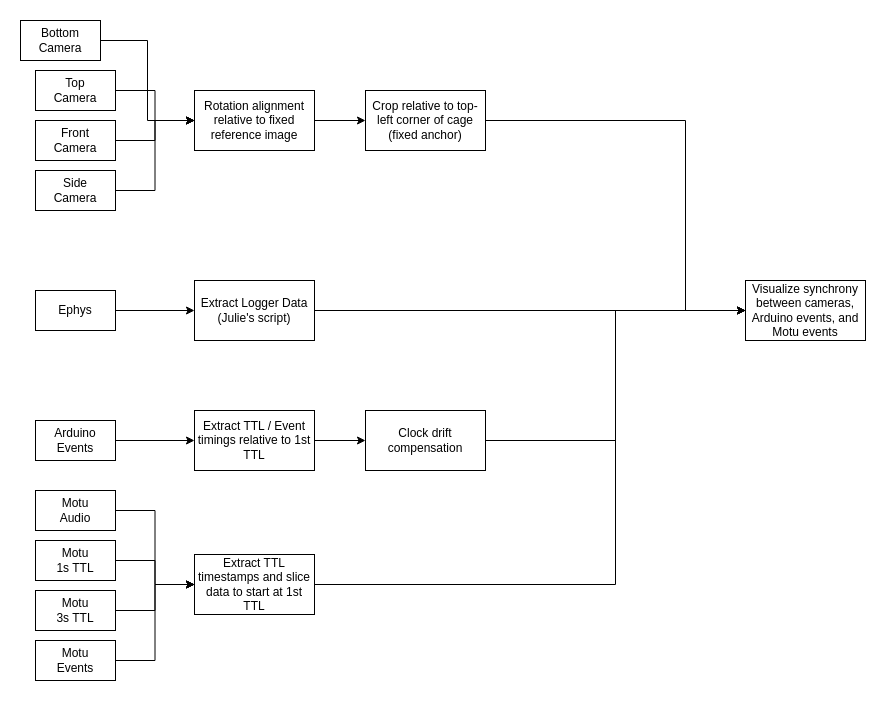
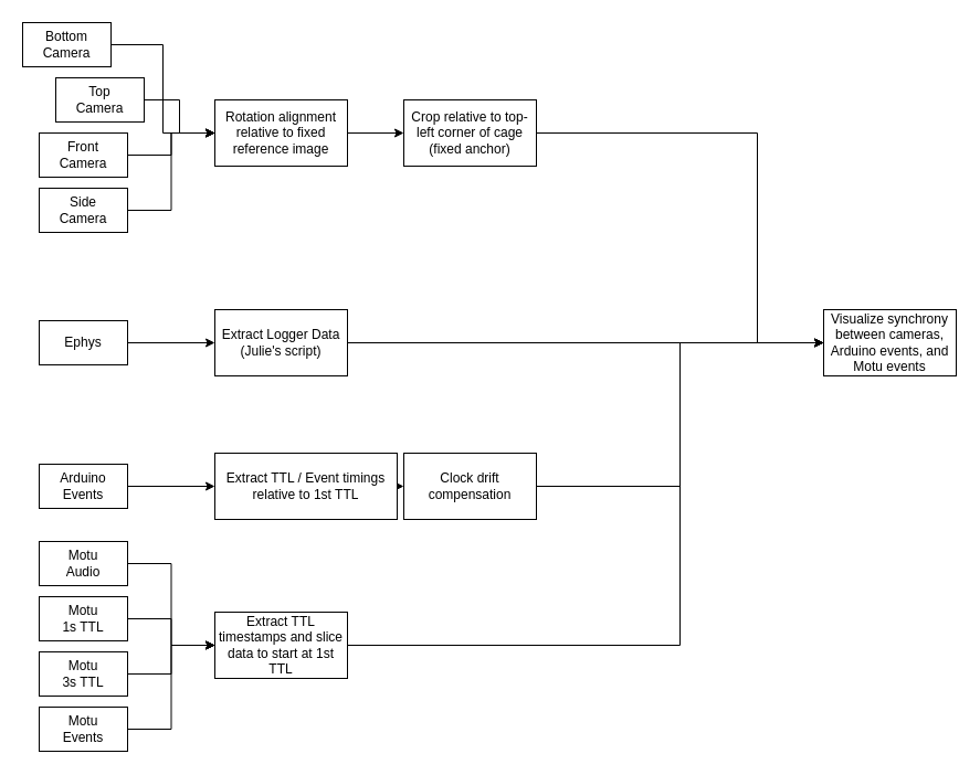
  <mxCell id="0" />
  <mxCell id="1" parent="0" />
  <mxCell id="2" style="edgeStyle=orthogonalEdgeStyle;rounded=0;orthogonalLoop=1;jettySize=auto;html=1;exitX=1;exitY=0.5;exitDx=0;exitDy=0;entryX=0;entryY=0.5;entryDx=0;entryDy=0;" edge="1" parent="1" source="3" target="23"><mxGeometry relative="1" as="geometry" /></mxCell>
  <mxCell id="3" value="Bottom Camera" style="rounded=0;whiteSpace=wrap;html=1;" vertex="1" parent="1"><mxGeometry x="20" y="20" width="80" height="40" as="geometry" /></mxCell>
  <mxCell id="4" style="edgeStyle=orthogonalEdgeStyle;rounded=0;orthogonalLoop=1;jettySize=auto;html=1;exitX=1;exitY=0.5;exitDx=0;exitDy=0;entryX=0;entryY=0.5;entryDx=0;entryDy=0;" edge="1" parent="1" source="5" target="23"><mxGeometry relative="1" as="geometry" /></mxCell>
- <mxCell id="5" value="Top&lt;br&gt;Camera" style="rounded=0;whiteSpace=wrap;html=1;" vertex="1" parent="1"><mxGeometry x="35" y="70" width="80" height="40" as="geometry" /></mxCell>
+ <mxCell id="5" value="Top&lt;br&gt;Camera" style="rounded=0;whiteSpace=wrap;html=1;" vertex="1" parent="1"><mxGeometry x="50" y="70" width="80" height="40" as="geometry" /></mxCell>
  <mxCell id="6" style="edgeStyle=orthogonalEdgeStyle;rounded=0;orthogonalLoop=1;jettySize=auto;html=1;exitX=1;exitY=0.5;exitDx=0;exitDy=0;entryX=0;entryY=0.5;entryDx=0;entryDy=0;" edge="1" parent="1" source="7" target="23"><mxGeometry relative="1" as="geometry" /></mxCell>
  <mxCell id="7" value="Front&lt;br&gt;Camera" style="rounded=0;whiteSpace=wrap;html=1;" vertex="1" parent="1"><mxGeometry x="35" y="120" width="80" height="40" as="geometry" /></mxCell>
  <mxCell id="8" style="edgeStyle=orthogonalEdgeStyle;rounded=0;orthogonalLoop=1;jettySize=auto;html=1;exitX=1;exitY=0.5;exitDx=0;exitDy=0;entryX=0;entryY=0.5;entryDx=0;entryDy=0;" edge="1" parent="1" source="9" target="23"><mxGeometry relative="1" as="geometry" /></mxCell>
  <mxCell id="9" value="Side&lt;br&gt;Camera" style="rounded=0;whiteSpace=wrap;html=1;" vertex="1" parent="1"><mxGeometry x="35" y="170" width="80" height="40" as="geometry" /></mxCell>
  <mxCell id="10" style="edgeStyle=orthogonalEdgeStyle;rounded=0;orthogonalLoop=1;jettySize=auto;html=1;exitX=1;exitY=0.5;exitDx=0;exitDy=0;entryX=0;entryY=0.5;entryDx=0;entryDy=0;" edge="1" parent="1" source="11" target="25"><mxGeometry relative="1" as="geometry" /></mxCell>
  <mxCell id="11" value="Ephys" style="rounded=0;whiteSpace=wrap;html=1;" vertex="1" parent="1"><mxGeometry x="35" y="290" width="80" height="40" as="geometry" /></mxCell>
  <mxCell id="12" style="edgeStyle=orthogonalEdgeStyle;rounded=0;orthogonalLoop=1;jettySize=auto;html=1;exitX=1;exitY=0.5;exitDx=0;exitDy=0;entryX=0;entryY=0.5;entryDx=0;entryDy=0;" edge="1" parent="1" source="13" target="27"><mxGeometry relative="1" as="geometry" /></mxCell>
  <mxCell id="13" value="Arduino&lt;br&gt;Events" style="rounded=0;whiteSpace=wrap;html=1;" vertex="1" parent="1"><mxGeometry x="35" y="420" width="80" height="40" as="geometry" /></mxCell>
  <mxCell id="14" style="edgeStyle=orthogonalEdgeStyle;rounded=0;orthogonalLoop=1;jettySize=auto;html=1;exitX=1;exitY=0.5;exitDx=0;exitDy=0;entryX=0;entryY=0.5;entryDx=0;entryDy=0;" edge="1" parent="1" source="15" target="33"><mxGeometry relative="1" as="geometry" /></mxCell>
  <mxCell id="15" value="Motu&lt;br&gt;Audio" style="rounded=0;whiteSpace=wrap;html=1;" vertex="1" parent="1"><mxGeometry x="35" y="490" width="80" height="40" as="geometry" /></mxCell>
  <mxCell id="16" style="edgeStyle=orthogonalEdgeStyle;rounded=0;orthogonalLoop=1;jettySize=auto;html=1;exitX=1;exitY=0.5;exitDx=0;exitDy=0;entryX=0;entryY=0.5;entryDx=0;entryDy=0;" edge="1" parent="1" source="17" target="33"><mxGeometry relative="1" as="geometry" /></mxCell>
  <mxCell id="17" value="Motu&lt;br&gt;1s TTL" style="rounded=0;whiteSpace=wrap;html=1;" vertex="1" parent="1"><mxGeometry x="35" y="540" width="80" height="40" as="geometry" /></mxCell>
  <mxCell id="18" style="edgeStyle=orthogonalEdgeStyle;rounded=0;orthogonalLoop=1;jettySize=auto;html=1;exitX=1;exitY=0.5;exitDx=0;exitDy=0;entryX=0;entryY=0.5;entryDx=0;entryDy=0;" edge="1" parent="1" source="19" target="33"><mxGeometry relative="1" as="geometry" /></mxCell>
  <mxCell id="19" value="Motu&lt;br&gt;3s TTL" style="rounded=0;whiteSpace=wrap;html=1;" vertex="1" parent="1"><mxGeometry x="35" y="590" width="80" height="40" as="geometry" /></mxCell>
  <mxCell id="20" style="edgeStyle=orthogonalEdgeStyle;rounded=0;orthogonalLoop=1;jettySize=auto;html=1;exitX=1;exitY=0.5;exitDx=0;exitDy=0;entryX=0;entryY=0.5;entryDx=0;entryDy=0;" edge="1" parent="1" source="21" target="33"><mxGeometry relative="1" as="geometry" /></mxCell>
  <mxCell id="21" value="Motu&lt;br&gt;Events" style="rounded=0;whiteSpace=wrap;html=1;" vertex="1" parent="1"><mxGeometry x="35" y="640" width="80" height="40" as="geometry" /></mxCell>
  <mxCell id="22" style="edgeStyle=orthogonalEdgeStyle;rounded=0;orthogonalLoop=1;jettySize=auto;html=1;exitX=1;exitY=0.5;exitDx=0;exitDy=0;entryX=0;entryY=0.5;entryDx=0;entryDy=0;" edge="1" parent="1" source="23" target="31"><mxGeometry relative="1" as="geometry" /></mxCell>
  <mxCell id="23" value="Rotation alignment relative to fixed reference image" style="rounded=0;whiteSpace=wrap;html=1;" vertex="1" parent="1"><mxGeometry x="194" y="90" width="120" height="60" as="geometry" /></mxCell>
  <mxCell id="24" style="edgeStyle=orthogonalEdgeStyle;rounded=0;orthogonalLoop=1;jettySize=auto;html=1;exitX=1;exitY=0.5;exitDx=0;exitDy=0;" edge="1" parent="1" source="25" target="34"><mxGeometry relative="1" as="geometry" /></mxCell>
  <mxCell id="25" value="Extract Logger Data&lt;br&gt;(Julie's script)" style="rounded=0;whiteSpace=wrap;html=1;" vertex="1" parent="1"><mxGeometry x="194" y="280" width="120" height="60" as="geometry" /></mxCell>
  <mxCell id="26" style="edgeStyle=orthogonalEdgeStyle;rounded=0;orthogonalLoop=1;jettySize=auto;html=1;exitX=1;exitY=0.5;exitDx=0;exitDy=0;entryX=0;entryY=0.5;entryDx=0;entryDy=0;" edge="1" parent="1" source="27" target="29"><mxGeometry relative="1" as="geometry" /></mxCell>
- <mxCell id="27" value="Extract TTL / Event timings relative to 1st TTL" style="rounded=0;whiteSpace=wrap;html=1;" vertex="1" parent="1"><mxGeometry x="194" y="410" width="120" height="60" as="geometry" /></mxCell>
+ <mxCell id="27" value="Extract TTL / Event timings relative to 1st TTL" style="rounded=0;whiteSpace=wrap;html=1;" vertex="1" parent="1"><mxGeometry x="194" y="410" width="165" height="60" as="geometry" /></mxCell>
  <mxCell id="28" style="edgeStyle=orthogonalEdgeStyle;rounded=0;orthogonalLoop=1;jettySize=auto;html=1;exitX=1;exitY=0.5;exitDx=0;exitDy=0;entryX=0;entryY=0.5;entryDx=0;entryDy=0;" edge="1" parent="1" source="29" target="34"><mxGeometry relative="1" as="geometry" /></mxCell>
  <mxCell id="29" value="Clock drift compensation" style="rounded=0;whiteSpace=wrap;html=1;" vertex="1" parent="1"><mxGeometry x="365" y="410" width="120" height="60" as="geometry" /></mxCell>
  <mxCell id="30" style="edgeStyle=orthogonalEdgeStyle;rounded=0;orthogonalLoop=1;jettySize=auto;html=1;exitX=1;exitY=0.5;exitDx=0;exitDy=0;entryX=0;entryY=0.5;entryDx=0;entryDy=0;" edge="1" parent="1" source="31" target="34"><mxGeometry relative="1" as="geometry"><Array as="points"><mxPoint x="685" y="120" /><mxPoint x="685" y="310" /></Array></mxGeometry></mxCell>
  <mxCell id="31" value="Crop relative to top-left corner of cage (fixed anchor)" style="rounded=0;whiteSpace=wrap;html=1;" vertex="1" parent="1"><mxGeometry x="365" y="90" width="120" height="60" as="geometry" /></mxCell>
  <mxCell id="32" style="edgeStyle=orthogonalEdgeStyle;rounded=0;orthogonalLoop=1;jettySize=auto;html=1;exitX=1;exitY=0.5;exitDx=0;exitDy=0;entryX=0;entryY=0.5;entryDx=0;entryDy=0;" edge="1" parent="1" source="33" target="34"><mxGeometry relative="1" as="geometry"><Array as="points"><mxPoint x="615" y="584" /><mxPoint x="615" y="310" /></Array></mxGeometry></mxCell>
  <mxCell id="33" value="Extract TTL timestamps and slice data to start at 1st TTL" style="rounded=0;whiteSpace=wrap;html=1;" vertex="1" parent="1"><mxGeometry x="194" y="554" width="120" height="60" as="geometry" /></mxCell>
  <mxCell id="34" value="Visualize synchrony between cameras, Arduino events, and Motu events" style="rounded=0;whiteSpace=wrap;html=1;" vertex="1" parent="1"><mxGeometry x="745" y="280" width="120" height="60" as="geometry" /></mxCell>
